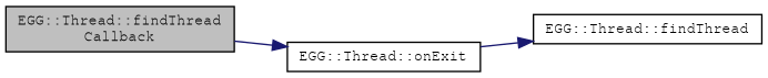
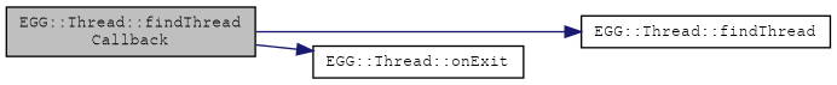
  digraph {
    rankdir=LR
    node [color=black fillcolor=white fontname=FreeMono fontsize=10 shape=record style=filled]
    edge [color=midnightblue fontname=FreeMono fontsize=10 labelfontname=FreeMono labelfontsize=10 style=solid]
    n1 [fillcolor=grey75 fontcolor=black height=0.2 label="EGG::Thread::findThread\lCallback" width=0.4]
    n2 [height=0.2 label="EGG::Thread::findThread" width=0.4]
    n3 [height=0.2 label="EGG::Thread::onExit" width=0.4]
-   n3 -> n2
+   n1 -> n2
    n1 -> n3
  }
